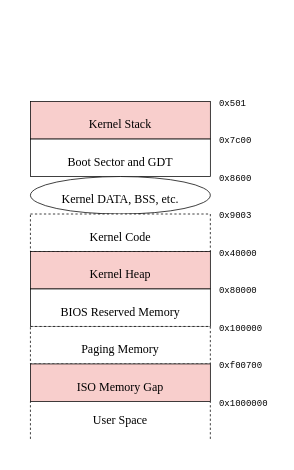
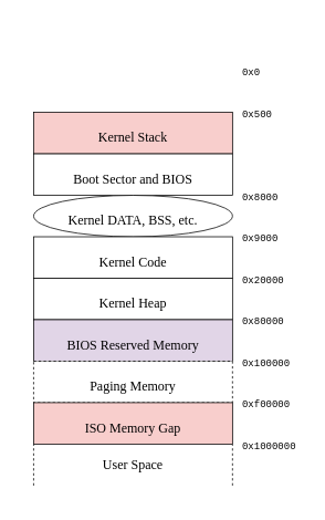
  <mxCell id="0" />
  <mxCell id="1" parent="0" />
  <mxCell id="2" value="" style="rounded=0;whiteSpace=wrap;html=1;dashed=1;fontFamily=Verdana;fontSize=16;strokeColor=none;" vertex="1" parent="1"><mxGeometry x="20" y="20" width="350" height="585" as="geometry" /></mxCell>
  <mxCell id="3" value="&lt;font face=&quot;Verdana&quot; style=&quot;font-size: 16px;&quot;&gt;Kernel Stack&lt;/font&gt;" style="rounded=0;whiteSpace=wrap;html=1;fontFamily=Lucida Console;fontSize=32;fillColor=#f8cecc;" vertex="1" parent="1"><mxGeometry x="40" y="135" width="240" height="50" as="geometry" /></mxCell>
- <mxCell id="4" value="&lt;font face=&quot;Verdana&quot; style=&quot;font-size: 16px;&quot;&gt;Boot Sector and GDT&lt;/font&gt;" style="rounded=0;whiteSpace=wrap;html=1;fontFamily=Lucida Console;fontSize=32;" vertex="1" parent="1"><mxGeometry x="40" y="185" width="240" height="50" as="geometry" /></mxCell>
+ <mxCell id="4" value="&lt;font face=&quot;Verdana&quot; style=&quot;font-size: 16px;&quot;&gt;Boot Sector and BIOS&lt;/font&gt;" style="rounded=0;whiteSpace=wrap;html=1;fontFamily=Lucida Console;fontSize=32;" vertex="1" parent="1"><mxGeometry x="40" y="185" width="240" height="50" as="geometry" /></mxCell>
  <mxCell id="5" value="&lt;font face=&quot;Verdana&quot; style=&quot;font-size: 16px;&quot;&gt;Kernel DATA, BSS, etc.&lt;/font&gt;" style="ellipse;whiteSpace=wrap;html=1;fontFamily=Lucida Console;fontSize=32;" vertex="1" parent="1"><mxGeometry x="40" y="235" width="240" height="50" as="geometry" /></mxCell>
- <mxCell id="6" value="&lt;font face=&quot;Verdana&quot; style=&quot;font-size: 16px;&quot;&gt;Kernel Code&lt;/font&gt;" style="rounded=0;whiteSpace=wrap;html=1;fontFamily=Lucida Console;fontSize=32;dashed=1;" vertex="1" parent="1"><mxGeometry x="40" y="285" width="240" height="50" as="geometry" /></mxCell>
- <mxCell id="7" value="&lt;font face=&quot;Verdana&quot; style=&quot;font-size: 16px;&quot;&gt;Kernel Heap&lt;/font&gt;" style="rounded=0;whiteSpace=wrap;html=1;fontFamily=Lucida Console;fontSize=32;fillColor=#f8cecc;" vertex="1" parent="1"><mxGeometry x="40" y="335" width="240" height="50" as="geometry" /></mxCell>
- <mxCell id="8" value="&lt;font face=&quot;Verdana&quot; style=&quot;font-size: 16px;&quot;&gt;BIOS Reserved Memory&lt;/font&gt;" style="rounded=0;whiteSpace=wrap;html=1;fontFamily=Lucida Console;fontSize=32;" vertex="1" parent="1"><mxGeometry x="40" y="385" width="240" height="50" as="geometry" /></mxCell>
+ <mxCell id="6" value="&lt;font face=&quot;Verdana&quot; style=&quot;font-size: 16px;&quot;&gt;Kernel Code&lt;/font&gt;" style="rounded=0;whiteSpace=wrap;html=1;fontFamily=Lucida Console;fontSize=32;" vertex="1" parent="1"><mxGeometry x="40" y="285" width="240" height="50" as="geometry" /></mxCell>
+ <mxCell id="7" value="&lt;font face=&quot;Verdana&quot; style=&quot;font-size: 16px;&quot;&gt;Kernel Heap&lt;/font&gt;" style="rounded=0;whiteSpace=wrap;html=1;fontFamily=Lucida Console;fontSize=32;" vertex="1" parent="1"><mxGeometry x="40" y="335" width="240" height="50" as="geometry" /></mxCell>
+ <mxCell id="8" value="&lt;font face=&quot;Verdana&quot; style=&quot;font-size: 16px;&quot;&gt;BIOS Reserved Memory&lt;/font&gt;" style="rounded=0;whiteSpace=wrap;html=1;fontFamily=Lucida Console;fontSize=32;fillColor=#e1d5e7;" vertex="1" parent="1"><mxGeometry x="40" y="385" width="240" height="50" as="geometry" /></mxCell>
  <mxCell id="9" value="&lt;font face=&quot;Verdana&quot; style=&quot;font-size: 16px;&quot;&gt;Paging Memory&lt;/font&gt;" style="rounded=0;whiteSpace=wrap;html=1;fontFamily=Lucida Console;fontSize=32;dashed=1;" vertex="1" parent="1"><mxGeometry x="40" y="435" width="240" height="50" as="geometry" /></mxCell>
  <mxCell id="10" value="&lt;font face=&quot;Verdana&quot; style=&quot;font-size: 16px;&quot;&gt;ISO Memory Gap&lt;/font&gt;" style="rounded=0;whiteSpace=wrap;html=1;fontFamily=Lucida Console;fontSize=32;fillColor=#f8cecc;" vertex="1" parent="1"><mxGeometry x="40" y="485" width="240" height="50" as="geometry" /></mxCell>
  <mxCell id="11" value="User Space" style="text;html=1;strokeColor=none;fillColor=none;align=center;verticalAlign=middle;whiteSpace=wrap;rounded=0;dashed=1;fontFamily=Verdana;fontSize=16;" vertex="1" parent="1"><mxGeometry x="40" y="535" width="240" height="50" as="geometry" /></mxCell>
  <mxCell id="12" value="" style="endArrow=none;dashed=1;html=1;rounded=0;fontFamily=Verdana;fontSize=16;exitX=0;exitY=1;exitDx=0;exitDy=0;" edge="1" parent="1" source="11"><mxGeometry width="50" height="50" relative="1" as="geometry"><mxPoint x="-10" y="585" as="sourcePoint" /><mxPoint x="40" y="535" as="targetPoint" /></mxGeometry></mxCell>
  <mxCell id="13" value="" style="endArrow=none;dashed=1;html=1;rounded=0;fontFamily=Verdana;fontSize=16;entryX=1;entryY=0;entryDx=0;entryDy=0;exitX=1;exitY=1;exitDx=0;exitDy=0;" edge="1" parent="1" source="11" target="11"><mxGeometry width="50" height="50" relative="1" as="geometry"><mxPoint x="290" y="585" as="sourcePoint" /><mxPoint x="280" y="545" as="targetPoint" /></mxGeometry></mxCell>
- <mxCell id="15" value="&lt;font style=&quot;font-size: 12px;&quot; face=&quot;Courier New&quot;&gt;0x501&lt;/font&gt;" style="text;html=1;strokeColor=none;fillColor=none;align=left;verticalAlign=middle;whiteSpace=wrap;rounded=0;dashed=1;fontFamily=Verdana;fontSize=16;" vertex="1" parent="1"><mxGeometry x="290" y="115" width="70" height="40" as="geometry" /></mxCell>
- <mxCell id="16" value="&lt;font style=&quot;font-size: 12px;&quot; face=&quot;Courier New&quot;&gt;0x7c00&lt;/font&gt;" style="text;html=1;strokeColor=none;fillColor=none;align=left;verticalAlign=middle;whiteSpace=wrap;rounded=0;dashed=1;fontFamily=Verdana;fontSize=16;" vertex="1" parent="1"><mxGeometry x="290" y="165" width="70" height="40" as="geometry" /></mxCell>
- <mxCell id="17" value="&lt;font style=&quot;font-size: 12px;&quot; face=&quot;Courier New&quot;&gt;0x8600&lt;/font&gt;" style="text;html=1;strokeColor=none;fillColor=none;align=left;verticalAlign=middle;whiteSpace=wrap;rounded=0;dashed=1;fontFamily=Verdana;fontSize=16;" vertex="1" parent="1"><mxGeometry x="290" y="215" width="70" height="40" as="geometry" /></mxCell>
- <mxCell id="18" value="&lt;font style=&quot;font-size: 12px;&quot; face=&quot;Courier New&quot;&gt;0x9003&lt;/font&gt;" style="text;html=1;strokeColor=none;fillColor=none;align=left;verticalAlign=middle;whiteSpace=wrap;rounded=0;dashed=1;fontFamily=Verdana;fontSize=16;" vertex="1" parent="1"><mxGeometry x="290" y="265" width="70" height="40" as="geometry" /></mxCell>
- <mxCell id="19" value="&lt;font style=&quot;font-size: 12px;&quot; face=&quot;Courier New&quot;&gt;0x40000&lt;/font&gt;" style="text;html=1;strokeColor=none;fillColor=none;align=left;verticalAlign=middle;whiteSpace=wrap;rounded=0;dashed=1;fontFamily=Verdana;fontSize=16;" vertex="1" parent="1"><mxGeometry x="290" y="315" width="70" height="40" as="geometry" /></mxCell>
+ <mxCell id="14" value="&lt;font style=&quot;font-size: 12px;&quot; face=&quot;Courier New&quot;&gt;0x0&lt;/font&gt;" style="text;html=1;strokeColor=none;fillColor=none;align=left;verticalAlign=middle;whiteSpace=wrap;rounded=0;dashed=1;fontFamily=Verdana;fontSize=16;" vertex="1" parent="1"><mxGeometry x="290" y="65" width="70" height="40" as="geometry" /></mxCell>
+ <mxCell id="15" value="&lt;font style=&quot;font-size: 12px;&quot; face=&quot;Courier New&quot;&gt;0x500&lt;/font&gt;" style="text;html=1;strokeColor=none;fillColor=none;align=left;verticalAlign=middle;whiteSpace=wrap;rounded=0;dashed=1;fontFamily=Verdana;fontSize=16;" vertex="1" parent="1"><mxGeometry x="290" y="115" width="70" height="40" as="geometry" /></mxCell>
+ <mxCell id="17" value="&lt;font style=&quot;font-size: 12px;&quot; face=&quot;Courier New&quot;&gt;0x8000&lt;/font&gt;" style="text;html=1;strokeColor=none;fillColor=none;align=left;verticalAlign=middle;whiteSpace=wrap;rounded=0;dashed=1;fontFamily=Verdana;fontSize=16;" vertex="1" parent="1"><mxGeometry x="290" y="215" width="70" height="40" as="geometry" /></mxCell>
+ <mxCell id="18" value="&lt;font style=&quot;font-size: 12px;&quot; face=&quot;Courier New&quot;&gt;0x9000&lt;/font&gt;" style="text;html=1;strokeColor=none;fillColor=none;align=left;verticalAlign=middle;whiteSpace=wrap;rounded=0;dashed=1;fontFamily=Verdana;fontSize=16;" vertex="1" parent="1"><mxGeometry x="290" y="265" width="70" height="40" as="geometry" /></mxCell>
+ <mxCell id="19" value="&lt;font style=&quot;font-size: 12px;&quot; face=&quot;Courier New&quot;&gt;0x20000&lt;/font&gt;" style="text;html=1;strokeColor=none;fillColor=none;align=left;verticalAlign=middle;whiteSpace=wrap;rounded=0;dashed=1;fontFamily=Verdana;fontSize=16;" vertex="1" parent="1"><mxGeometry x="290" y="315" width="70" height="40" as="geometry" /></mxCell>
  <mxCell id="20" value="&lt;font style=&quot;font-size: 12px;&quot; face=&quot;Courier New&quot;&gt;0x80000&lt;/font&gt;" style="text;html=1;strokeColor=none;fillColor=none;align=left;verticalAlign=middle;whiteSpace=wrap;rounded=0;dashed=1;fontFamily=Verdana;fontSize=16;" vertex="1" parent="1"><mxGeometry x="290" y="365" width="70" height="40" as="geometry" /></mxCell>
  <mxCell id="21" value="&lt;font style=&quot;font-size: 12px;&quot; face=&quot;Courier New&quot;&gt;0x100000&lt;/font&gt;" style="text;html=1;strokeColor=none;fillColor=none;align=left;verticalAlign=middle;whiteSpace=wrap;rounded=0;dashed=1;fontFamily=Verdana;fontSize=16;" vertex="1" parent="1"><mxGeometry x="290" y="415" width="70" height="40" as="geometry" /></mxCell>
- <mxCell id="22" value="&lt;font style=&quot;font-size: 12px;&quot; face=&quot;Courier New&quot;&gt;0xf00700&lt;/font&gt;" style="text;html=1;strokeColor=none;fillColor=none;align=left;verticalAlign=middle;whiteSpace=wrap;rounded=0;dashed=1;fontFamily=Verdana;fontSize=16;" vertex="1" parent="1"><mxGeometry x="290" y="465" width="70" height="40" as="geometry" /></mxCell>
+ <mxCell id="22" value="&lt;font style=&quot;font-size: 12px;&quot; face=&quot;Courier New&quot;&gt;0xf00000&lt;/font&gt;" style="text;html=1;strokeColor=none;fillColor=none;align=left;verticalAlign=middle;whiteSpace=wrap;rounded=0;dashed=1;fontFamily=Verdana;fontSize=16;" vertex="1" parent="1"><mxGeometry x="290" y="465" width="70" height="40" as="geometry" /></mxCell>
  <mxCell id="23" value="&lt;font style=&quot;font-size: 12px;&quot; face=&quot;Courier New&quot;&gt;0x1000000&lt;/font&gt;" style="text;html=1;strokeColor=none;fillColor=none;align=left;verticalAlign=middle;whiteSpace=wrap;rounded=0;dashed=1;fontFamily=Verdana;fontSize=16;" vertex="1" parent="1"><mxGeometry x="290" y="515" width="70" height="40" as="geometry" /></mxCell>
